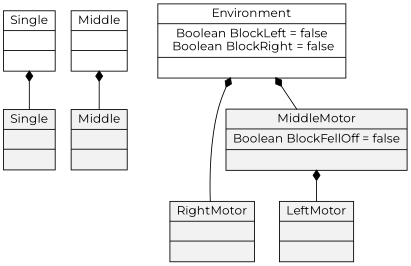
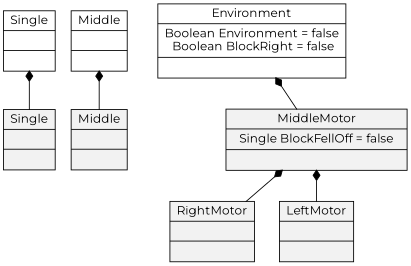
  digraph {
    fontname=Montserrat
    node [fontname=Montserrat shape=record fillcolor=gray95 style=filled]
    edge [arrowtail=diamond dir=back fontname=Montserrat]
    n1 [label="{Single||}" fillcolor="" style=""]
    n2 [label="{Single||}"]
    n3 [label="{Middle||}" fillcolor="" style=""]
    n4 [label="{Middle||}"]
-   n5 [label="{Environment|Boolean BlockLeft = false\n Boolean BlockRight = false|}" fillcolor="" style=""]
+   n5 [label="{Environment|Boolean Environment = false\n Boolean BlockRight = false|}" fillcolor="" style=""]
    n6 [label="{RightMotor||}"]
-   n7 [label="{MiddleMotor|Boolean BlockFellOff = false|}"]
+   n7 [label="{MiddleMotor|Single BlockFellOff = false|}"]
    n8 [label="{LeftMotor||}"]
    n1 -> n2
    n3 -> n4
-   n5 -> n6
+   n7 -> n6
    n5 -> n7
    n7 -> n8
  }
